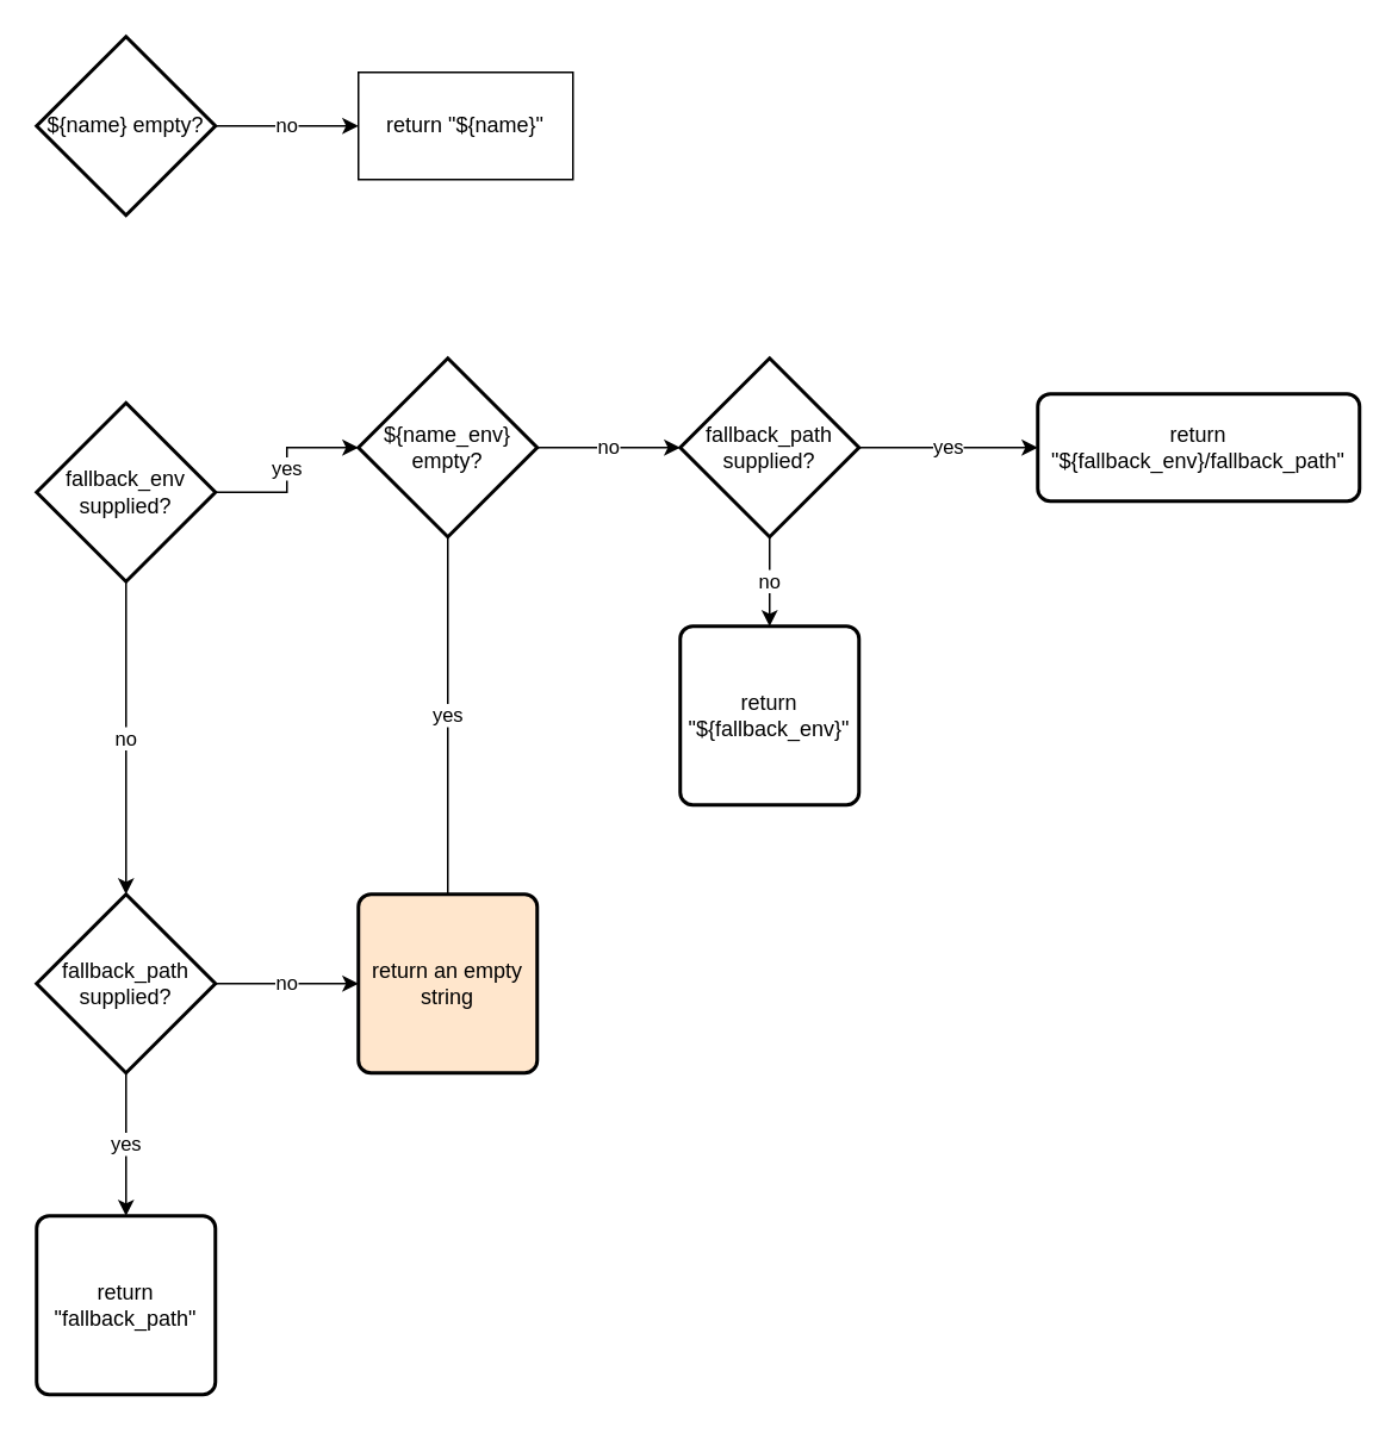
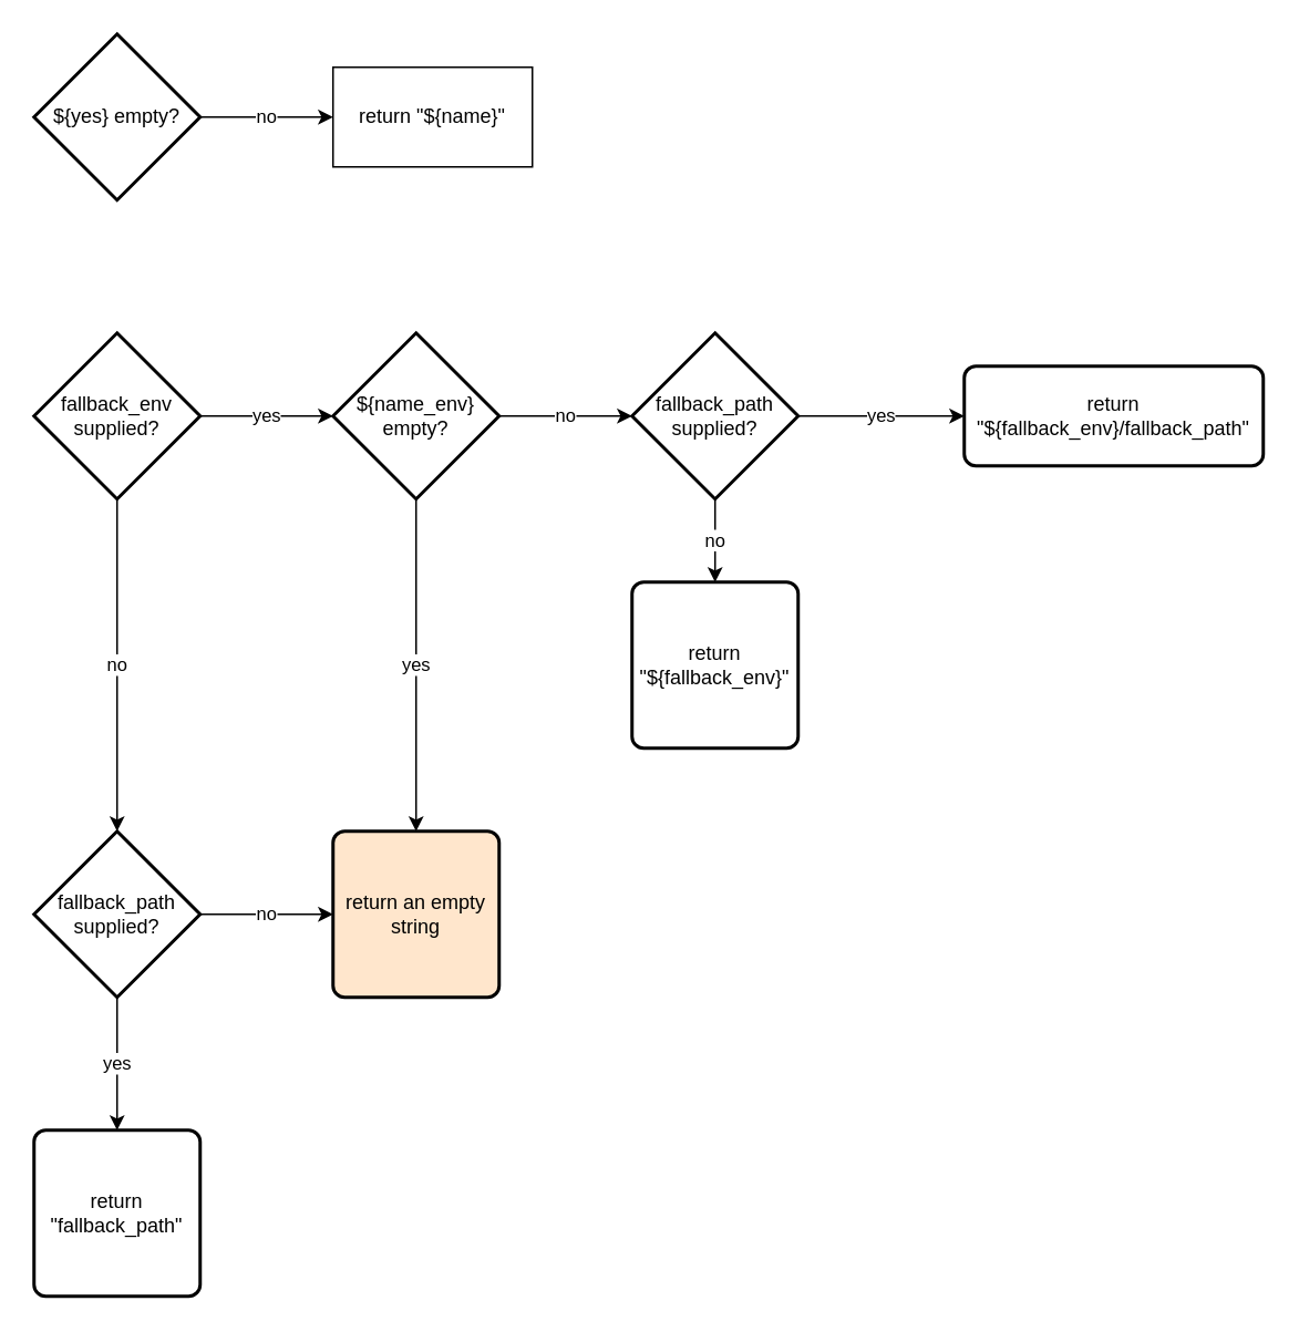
  <mxCell id="0" />
  <mxCell id="1" parent="0" />
  <mxCell id="2" value="no" style="edgeStyle=orthogonalEdgeStyle;rounded=0;orthogonalLoop=1;jettySize=auto;html=1;" edge="1" parent="1" source="3" target="16"><mxGeometry relative="1" as="geometry"><mxPoint x="200" y="70" as="targetPoint" /></mxGeometry></mxCell>
- <mxCell id="3" value="${name} empty?" style="strokeWidth=2;html=1;shape=mxgraph.flowchart.decision;whiteSpace=wrap;" vertex="1" parent="1"><mxGeometry x="20" y="20" width="100" height="100" as="geometry" /></mxCell>
+ <mxCell id="3" value="${yes} empty?" style="strokeWidth=2;html=1;shape=mxgraph.flowchart.decision;whiteSpace=wrap;" vertex="1" parent="1"><mxGeometry x="20" y="20" width="100" height="100" as="geometry" /></mxCell>
  <mxCell id="4" value="yes" style="edgeStyle=orthogonalEdgeStyle;rounded=0;orthogonalLoop=1;jettySize=auto;html=1;" edge="1" parent="1" source="6" target="12"><mxGeometry relative="1" as="geometry" /></mxCell>
  <mxCell id="5" value="no" style="edgeStyle=orthogonalEdgeStyle;rounded=0;orthogonalLoop=1;jettySize=auto;html=1;" edge="1" parent="1" source="6" target="9"><mxGeometry relative="1" as="geometry" /></mxCell>
- <mxCell id="6" value="fallback_env supplied?" style="strokeWidth=2;html=1;shape=mxgraph.flowchart.decision;whiteSpace=wrap;" vertex="1" parent="1"><mxGeometry x="20" y="225" width="100" height="100" as="geometry" /></mxCell>
+ <mxCell id="6" value="fallback_env supplied?" style="strokeWidth=2;html=1;shape=mxgraph.flowchart.decision;whiteSpace=wrap;" vertex="1" parent="1"><mxGeometry x="20" y="200" width="100" height="100" as="geometry" /></mxCell>
  <mxCell id="7" value="yes" style="edgeStyle=orthogonalEdgeStyle;rounded=0;orthogonalLoop=1;jettySize=auto;html=1;" edge="1" parent="1" source="9" target="18"><mxGeometry relative="1" as="geometry"><mxPoint x="70" y="680" as="targetPoint" /></mxGeometry></mxCell>
  <mxCell id="8" value="no" style="edgeStyle=orthogonalEdgeStyle;rounded=0;orthogonalLoop=1;jettySize=auto;html=1;" edge="1" parent="1" source="9" target="19"><mxGeometry relative="1" as="geometry" /></mxCell>
  <mxCell id="9" value="fallback_path supplied?" style="strokeWidth=2;html=1;shape=mxgraph.flowchart.decision;whiteSpace=wrap;" vertex="1" parent="1"><mxGeometry x="20" y="500" width="100" height="100" as="geometry" /></mxCell>
  <mxCell id="10" value="no" style="edgeStyle=orthogonalEdgeStyle;rounded=0;orthogonalLoop=1;jettySize=auto;html=1;" edge="1" parent="1" source="12" target="15"><mxGeometry relative="1" as="geometry" /></mxCell>
- <mxCell id="11" value="yes" style="edgeStyle=orthogonalEdgeStyle;rounded=0;orthogonalLoop=1;jettySize=auto;html=1;endArrow=none;" edge="1" parent="1" source="12" target="19"><mxGeometry relative="1" as="geometry" /></mxCell>
+ <mxCell id="11" value="yes" style="edgeStyle=orthogonalEdgeStyle;rounded=0;orthogonalLoop=1;jettySize=auto;html=1;" edge="1" parent="1" source="12" target="19"><mxGeometry relative="1" as="geometry" /></mxCell>
  <mxCell id="12" value="${name_env} empty?" style="strokeWidth=2;html=1;shape=mxgraph.flowchart.decision;whiteSpace=wrap;" vertex="1" parent="1"><mxGeometry x="200" y="200" width="100" height="100" as="geometry" /></mxCell>
  <mxCell id="13" value="yes" style="edgeStyle=orthogonalEdgeStyle;rounded=0;orthogonalLoop=1;jettySize=auto;html=1;" edge="1" parent="1" source="15" target="17"><mxGeometry relative="1" as="geometry"><mxPoint x="560" y="250" as="targetPoint" /></mxGeometry></mxCell>
  <mxCell id="14" value="no" style="edgeStyle=orthogonalEdgeStyle;rounded=0;orthogonalLoop=1;jettySize=auto;html=1;" edge="1" parent="1" source="15" target="20"><mxGeometry relative="1" as="geometry" /></mxCell>
  <mxCell id="15" value="fallback_path supplied?" style="strokeWidth=2;html=1;shape=mxgraph.flowchart.decision;whiteSpace=wrap;" vertex="1" parent="1"><mxGeometry x="380" y="200" width="100" height="100" as="geometry" /></mxCell>
  <mxCell id="16" value="return &quot;${name}&quot;" style="rounded=0;whiteSpace=wrap;html=1;" vertex="1" parent="1"><mxGeometry x="200" y="40" width="120" height="60" as="geometry" /></mxCell>
  <mxCell id="17" value="return &quot;${fallback_env}/fallback_path&quot;" style="rounded=1;whiteSpace=wrap;html=1;absoluteArcSize=1;arcSize=14;strokeWidth=2;" vertex="1" parent="1"><mxGeometry x="580" y="220" width="180" height="60" as="geometry" /></mxCell>
  <mxCell id="18" value="return &quot;fallback_path&quot;" style="rounded=1;whiteSpace=wrap;html=1;absoluteArcSize=1;arcSize=14;strokeWidth=2;" vertex="1" parent="1"><mxGeometry x="20" y="680" width="100" height="100" as="geometry" /></mxCell>
  <mxCell id="19" value="return an empty string" style="rounded=1;whiteSpace=wrap;html=1;absoluteArcSize=1;arcSize=14;strokeWidth=2;fillColor=#ffe6cc;" vertex="1" parent="1"><mxGeometry x="200" y="500" width="100" height="100" as="geometry" /></mxCell>
  <mxCell id="20" value="return &quot;${fallback_env}&quot;" style="rounded=1;whiteSpace=wrap;html=1;absoluteArcSize=1;arcSize=14;strokeWidth=2;" vertex="1" parent="1"><mxGeometry x="380" y="350" width="100" height="100" as="geometry" /></mxCell>
